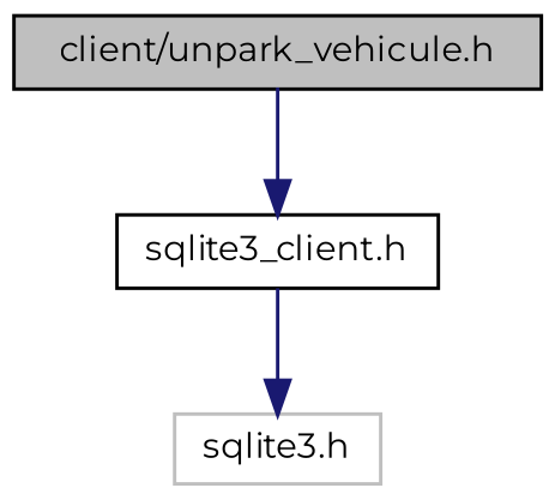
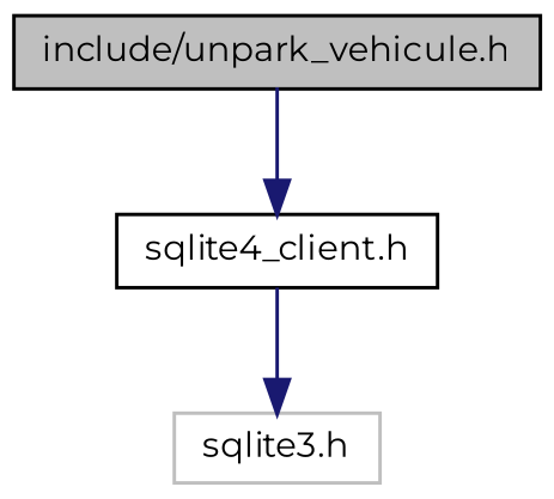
  digraph {
    fontname=Montserrat
    node [color=black fillcolor=white fontname=Montserrat fontsize=10 shape=record style=filled]
    edge [color=midnightblue fontname=Montserrat fontsize=10 labelfontname=Helvetica labelfontsize=10 style=solid]
-   n1 [fillcolor=grey75 fontcolor=black height=0.2 label="client/unpark_vehicule.h" width=0.4]
-   n2 [height=0.2 label="sqlite3_client.h" width=0.4]
+   n1 [fillcolor=grey75 fontcolor=black height=0.2 label="include/unpark_vehicule.h" width=0.4]
+   n2 [height=0.2 label="sqlite4_client.h" width=0.4]
    n3 [color=grey75 height=0.2 label="sqlite3.h" width=0.4]
    n1 -> n2
    n2 -> n3
  }
